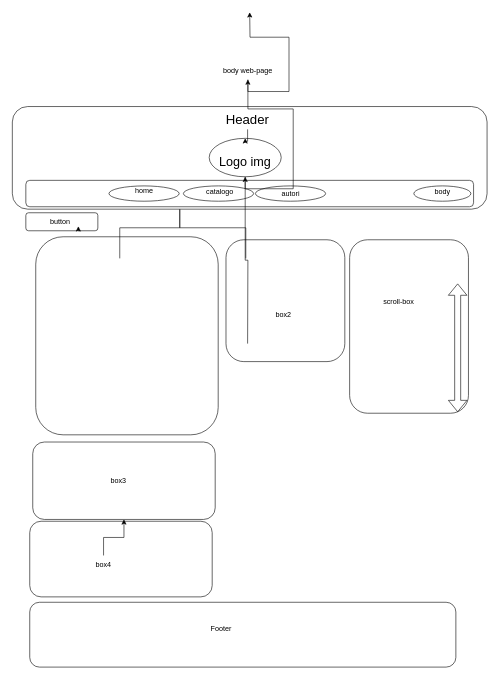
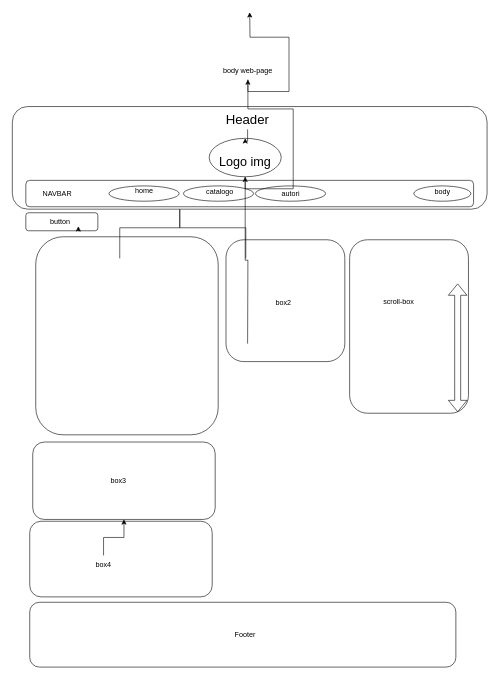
  <mxCell id="0" />
  <mxCell id="1" parent="0" />
  <mxCell id="2" value="" style="endArrow=block;endSize=10;endFill=0;shadow=0;strokeWidth=1;rounded=0;curved=0;edgeStyle=elbowEdgeStyle;elbow=vertical;" edge="1" parent="1"><mxGeometry width="160" relative="1" as="geometry"><mxPoint x="199" y="430" as="sourcePoint" /><mxPoint x="299" y="328" as="targetPoint" /></mxGeometry></mxCell>
  <mxCell id="3" value="" style="endArrow=block;endSize=10;endFill=0;shadow=0;strokeWidth=1;rounded=0;curved=0;edgeStyle=elbowEdgeStyle;elbow=vertical;" edge="1" parent="1"><mxGeometry width="160" relative="1" as="geometry"><mxPoint x="409" y="430" as="sourcePoint" /><mxPoint x="299" y="328" as="targetPoint" /></mxGeometry></mxCell>
  <mxCell id="4" value="" style="endArrow=open;shadow=0;strokeWidth=1;rounded=0;curved=0;endFill=1;edgeStyle=elbowEdgeStyle;elbow=vertical;" edge="1" parent="1"><mxGeometry x="0.5" y="41" relative="1" as="geometry"><mxPoint x="379" y="259" as="sourcePoint" /><mxPoint x="507" y="259" as="targetPoint" /><mxPoint x="-40" y="32" as="offset" /></mxGeometry></mxCell>
  <mxCell id="5" value="0..1" style="resizable=0;align=left;verticalAlign=bottom;labelBackgroundColor=none;fontSize=12;" connectable="0" vertex="1" parent="4"><mxGeometry x="-1" relative="1" as="geometry"><mxPoint y="4" as="offset" /></mxGeometry></mxCell>
  <mxCell id="6" value="1" style="resizable=0;align=right;verticalAlign=bottom;labelBackgroundColor=none;fontSize=12;" connectable="0" vertex="1" parent="4"><mxGeometry x="1" relative="1" as="geometry"><mxPoint x="-7" y="4" as="offset" /></mxGeometry></mxCell>
  <mxCell id="7" value="lives at" style="text;html=1;resizable=0;points=[];;align=center;verticalAlign=middle;labelBackgroundColor=none;rounded=0;shadow=0;strokeWidth=1;fontSize=12;" vertex="1" connectable="0" parent="4"><mxGeometry x="0.5" y="49" relative="1" as="geometry"><mxPoint x="-38" y="40" as="offset" /></mxGeometry></mxCell>
  <mxCell id="8" value="" style="rounded=1;whiteSpace=wrap;html=1;strokeColor=light-dark(#000000,#060606);fillColor=light-dark(#FFFFFF,#F5F5F5);" vertex="1" parent="1"><mxGeometry x="20" y="177" width="791" height="171" as="geometry" /></mxCell>
  <mxCell id="9" value="&lt;font style=&quot;color: light-dark(rgb(0, 0, 0), rgb(0, 0, 0)); font-size: 21px;&quot;&gt;Logo img&lt;/font&gt;" style="text;html=1;align=center;verticalAlign=middle;whiteSpace=wrap;rounded=0;strokeWidth=11;fillColor=none;" vertex="1" parent="1"><mxGeometry x="234" y="203" width="348" height="130" as="geometry" /></mxCell>
  <mxCell id="10" value="" style="rounded=1;whiteSpace=wrap;html=1;fillColor=none;strokeColor=light-dark(#000000,#000000);" vertex="1" parent="1"><mxGeometry x="42.5" y="300" width="746" height="44" as="geometry" /></mxCell>
  <mxCell id="11" value="" style="ellipse;whiteSpace=wrap;html=1;fillColor=none;strokeColor=light-dark(#000000,#080808);" vertex="1" parent="1"><mxGeometry x="181" y="309.25" width="117" height="25.5" as="geometry" /></mxCell>
  <mxCell id="12" value="" style="ellipse;whiteSpace=wrap;html=1;fillColor=none;strokeColor=light-dark(#000000,#080808);" vertex="1" parent="1"><mxGeometry x="425" y="309.25" width="117" height="25.5" as="geometry" /></mxCell>
  <mxCell id="13" value="" style="ellipse;whiteSpace=wrap;html=1;fillColor=light-dark(#FFFFFF,#FFFF99);strokeColor=light-dark(#000000,#080808);" vertex="1" parent="1"><mxGeometry x="305" y="309.25" width="117" height="25.5" as="geometry" /></mxCell>
  <mxCell id="14" value="" style="ellipse;whiteSpace=wrap;html=1;fillColor=none;strokeColor=light-dark(#000000,#080808);" vertex="1" parent="1"><mxGeometry x="689" y="309.25" width="95" height="25.5" as="geometry" /></mxCell>
  <mxCell id="15" value="&lt;font style=&quot;color: light-dark(rgb(0, 0, 0), rgb(0, 0, 0));&quot;&gt;catalogo&lt;/font&gt;" style="text;html=1;align=center;verticalAlign=middle;whiteSpace=wrap;rounded=0;fillColor=none;" vertex="1" parent="1"><mxGeometry x="336" y="304.75" width="60" height="30" as="geometry" /></mxCell>
  <mxCell id="16" value="&lt;font style=&quot;color: light-dark(rgb(0, 0, 0), rgb(0, 0, 0));&quot;&gt;home&lt;/font&gt;" style="text;html=1;align=center;verticalAlign=middle;whiteSpace=wrap;rounded=0;" vertex="1" parent="1"><mxGeometry x="209.5" y="303" width="60" height="30" as="geometry" /></mxCell>
  <mxCell id="17" value="&lt;font style=&quot;color: light-dark(rgb(0, 0, 0), rgb(0, 0, 0));&quot;&gt;autori&lt;/font&gt;" style="text;html=1;align=center;verticalAlign=middle;whiteSpace=wrap;rounded=0;" vertex="1" parent="1"><mxGeometry x="453.5" y="307" width="60" height="30" as="geometry" /></mxCell>
  <mxCell id="18" value="&lt;font style=&quot;color: light-dark(rgb(0, 0, 0), rgb(0, 0, 0));&quot;&gt;body&lt;/font&gt;" style="text;html=1;align=center;verticalAlign=middle;whiteSpace=wrap;rounded=0;" vertex="1" parent="1"><mxGeometry x="706.5" y="304.75" width="60" height="30" as="geometry" /></mxCell>
  <mxCell id="19" style="edgeStyle=orthogonalEdgeStyle;rounded=0;orthogonalLoop=1;jettySize=auto;html=1;exitX=0.75;exitY=1;exitDx=0;exitDy=0;entryX=1;entryY=0.75;entryDx=0;entryDy=0;" edge="1" parent="1" source="20" target="21"><mxGeometry relative="1" as="geometry" /></mxCell>
  <mxCell id="20" value="" style="rounded=1;whiteSpace=wrap;html=1;fillColor=none;strokeColor=light-dark(#000000,#000000);" vertex="1" parent="1"><mxGeometry x="42.5" y="354" width="120" height="30" as="geometry" /></mxCell>
  <mxCell id="21" value="&lt;font style=&quot;color: light-dark(rgb(0, 0, 0), rgb(0, 0, 0));&quot;&gt;button&lt;/font&gt;" style="text;html=1;align=center;verticalAlign=middle;whiteSpace=wrap;rounded=0;" vertex="1" parent="1"><mxGeometry x="70" y="354" width="60" height="30" as="geometry" /></mxCell>
  <mxCell id="22" style="edgeStyle=orthogonalEdgeStyle;rounded=0;orthogonalLoop=1;jettySize=auto;html=1;exitX=0.5;exitY=1;exitDx=0;exitDy=0;" edge="1" parent="1" source="42"><mxGeometry relative="1" as="geometry"><mxPoint x="412" y="572" as="sourcePoint" /><mxPoint x="415.5" y="20" as="targetPoint" /></mxGeometry></mxCell>
  <mxCell id="23" value="" style="rounded=1;whiteSpace=wrap;html=1;fillColor=none;strokeColor=light-dark(#000000,#000000);" vertex="1" parent="1"><mxGeometry x="49" y="1003" width="710" height="108" as="geometry" /></mxCell>
- <mxCell id="24" value="&lt;font style=&quot;color: light-dark(rgb(0, 0, 0), rgb(0, 0, 0));&quot;&gt;Footer&lt;/font&gt;" style="text;html=1;align=center;verticalAlign=middle;whiteSpace=wrap;rounded=0;" vertex="1" parent="1"><mxGeometry x="338" y="1032" width="60" height="30" as="geometry" /></mxCell>
+ <mxCell id="24" value="&lt;font style=&quot;color: light-dark(rgb(0, 0, 0), rgb(0, 0, 0));&quot;&gt;Footer&lt;/font&gt;" style="text;html=1;align=center;verticalAlign=middle;whiteSpace=wrap;rounded=0;" vertex="1" parent="1"><mxGeometry x="378" y="1042" width="60" height="30" as="geometry" /></mxCell>
  <mxCell id="25" style="edgeStyle=orthogonalEdgeStyle;rounded=0;orthogonalLoop=1;jettySize=auto;html=1;exitX=0.5;exitY=1;exitDx=0;exitDy=0;" edge="1" parent="1" source="26" target="40"><mxGeometry relative="1" as="geometry" /></mxCell>
  <mxCell id="26" value="&lt;font style=&quot;color: light-dark(rgb(0, 0, 0), rgb(0, 0, 0)); font-size: 22px;&quot;&gt;Header&lt;/font&gt;" style="text;html=1;align=center;verticalAlign=middle;whiteSpace=wrap;rounded=0;" vertex="1" parent="1"><mxGeometry x="382" y="185" width="60" height="30" as="geometry" /></mxCell>
+ <mxCell id="27" value="&lt;font style=&quot;color: light-dark(rgb(0, 0, 0), rgb(0, 0, 0));&quot;&gt;NAVBAR&lt;/font&gt;" style="text;html=1;align=center;verticalAlign=middle;whiteSpace=wrap;rounded=0;" vertex="1" parent="1"><mxGeometry x="65" y="307" width="60" height="30" as="geometry" /></mxCell>
  <mxCell id="28" value="" style="rounded=1;whiteSpace=wrap;html=1;fillColor=none;strokeColor=light-dark(#000000,#000000);" vertex="1" parent="1"><mxGeometry x="59" y="394" width="304" height="330" as="geometry" /></mxCell>
  <mxCell id="29" value="" style="rounded=1;whiteSpace=wrap;html=1;fillColor=none;strokeColor=light-dark(#000000,#000000);" vertex="1" parent="1"><mxGeometry x="582" y="399" width="198" height="289" as="geometry" /></mxCell>
  <mxCell id="30" value="&lt;font style=&quot;color: light-dark(rgb(0, 0, 0), rgb(0, 0, 0));&quot;&gt;scroll-box&lt;/font&gt;" style="text;html=1;align=center;verticalAlign=middle;whiteSpace=wrap;rounded=0;" vertex="1" parent="1"><mxGeometry x="634" y="487" width="60" height="30" as="geometry" /></mxCell>
  <mxCell id="31" value="" style="rounded=1;whiteSpace=wrap;html=1;fillColor=none;strokeColor=light-dark(#000000,#000000);" vertex="1" parent="1"><mxGeometry x="376" y="399" width="198" height="203" as="geometry" /></mxCell>
- <mxCell id="32" value="&lt;font style=&quot;color: light-dark(rgb(0, 0, 0), rgb(0, 0, 0));&quot;&gt;box2&lt;/font&gt;" style="text;html=1;align=center;verticalAlign=middle;whiteSpace=wrap;rounded=0;" vertex="1" parent="1"><mxGeometry x="442" y="510" width="60" height="30" as="geometry" /></mxCell>
+ <mxCell id="32" value="&lt;font style=&quot;color: light-dark(rgb(0, 0, 0), rgb(0, 0, 0));&quot;&gt;box2&lt;/font&gt;" style="text;html=1;align=center;verticalAlign=middle;whiteSpace=wrap;rounded=0;" vertex="1" parent="1"><mxGeometry x="442" y="490" width="60" height="30" as="geometry" /></mxCell>
  <mxCell id="33" value="" style="shape=flexArrow;endArrow=classic;startArrow=classic;html=1;rounded=0;exitX=0.98;exitY=0.976;exitDx=0;exitDy=0;exitPerimeter=0;strokeColor=light-dark(#000000,#000000);" edge="1" parent="1"><mxGeometry width="100" height="100" relative="1" as="geometry"><mxPoint x="762.04" y="686.064" as="sourcePoint" /><mxPoint x="762" y="472" as="targetPoint" /></mxGeometry></mxCell>
  <mxCell id="34" value="" style="rounded=1;whiteSpace=wrap;html=1;fillColor=none;strokeColor=light-dark(#000000,#000000);" vertex="1" parent="1"><mxGeometry x="54" y="736" width="304" height="129" as="geometry" /></mxCell>
  <mxCell id="35" value="" style="rounded=1;whiteSpace=wrap;html=1;fillColor=none;strokeColor=light-dark(#000000,#000000);" vertex="1" parent="1"><mxGeometry x="49" y="868" width="304" height="126" as="geometry" /></mxCell>
  <mxCell id="36" value="&lt;font style=&quot;color: light-dark(rgb(0, 0, 0), rgb(0, 0, 0));&quot;&gt;box3&lt;/font&gt;" style="text;html=1;align=center;verticalAlign=middle;whiteSpace=wrap;rounded=0;" vertex="1" parent="1"><mxGeometry x="167" y="785.5" width="60" height="30" as="geometry" /></mxCell>
  <mxCell id="37" style="edgeStyle=orthogonalEdgeStyle;rounded=0;orthogonalLoop=1;jettySize=auto;html=1;" edge="1" parent="1" source="38" target="34"><mxGeometry relative="1" as="geometry" /></mxCell>
  <mxCell id="38" value="&lt;font style=&quot;color: light-dark(rgb(0, 0, 0), rgb(0, 0, 0));&quot;&gt;box4&lt;/font&gt;" style="text;html=1;align=center;verticalAlign=middle;whiteSpace=wrap;rounded=0;" vertex="1" parent="1"><mxGeometry x="142" y="925" width="60" height="30" as="geometry" /></mxCell>
  <mxCell id="39" value="" style="edgeStyle=orthogonalEdgeStyle;rounded=0;orthogonalLoop=1;jettySize=auto;html=1;exitX=0.5;exitY=1;exitDx=0;exitDy=0;" edge="1" parent="1" target="40"><mxGeometry relative="1" as="geometry"><mxPoint x="412" y="572" as="sourcePoint" /><mxPoint x="415.5" y="20" as="targetPoint" /></mxGeometry></mxCell>
  <mxCell id="40" value="" style="ellipse;whiteSpace=wrap;html=1;fillColor=none;strokeColor=light-dark(#000000,#CCCC00);" vertex="1" parent="1"><mxGeometry x="348" y="230" width="120" height="64" as="geometry" /></mxCell>
  <mxCell id="41" value="" style="edgeStyle=orthogonalEdgeStyle;rounded=0;orthogonalLoop=1;jettySize=auto;html=1;exitX=0.5;exitY=1;exitDx=0;exitDy=0;" edge="1" parent="1" source="40" target="42"><mxGeometry relative="1" as="geometry"><mxPoint x="399" y="255" as="sourcePoint" /><mxPoint x="415.5" y="20" as="targetPoint" /></mxGeometry></mxCell>
  <mxCell id="42" value="&lt;font style=&quot;color: light-dark(rgb(0, 0, 0), rgb(0, 0, 0));&quot;&gt;body web-page&lt;/font&gt;" style="text;html=1;align=center;verticalAlign=middle;whiteSpace=wrap;rounded=0;" vertex="1" parent="1"><mxGeometry x="364" y="102" width="97" height="30" as="geometry" /></mxCell>
